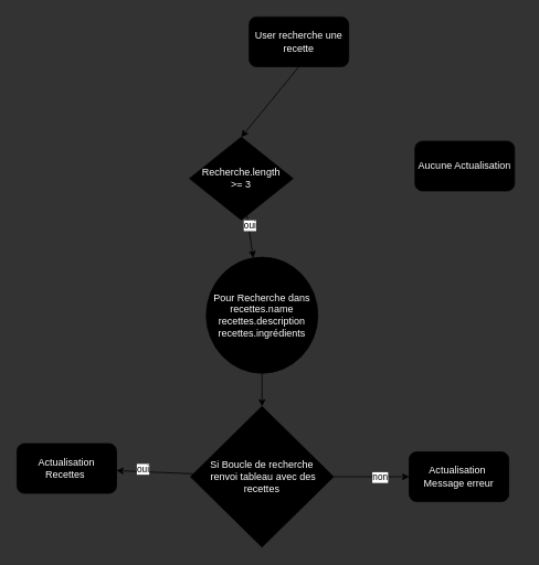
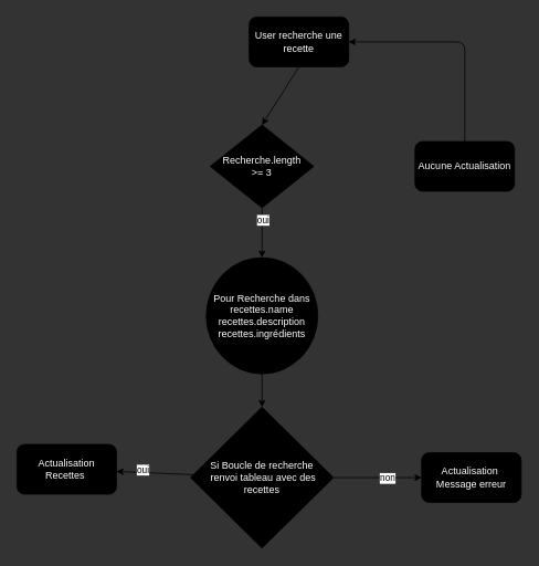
  <mxCell id="0" />
  <mxCell id="1" parent="0" />
  <mxCell id="2" style="edgeStyle=none;html=1;exitX=0.5;exitY=1;exitDx=0;exitDy=0;entryX=0.5;entryY=0;entryDx=0;entryDy=0;" edge="1" parent="1" source="3" target="6"><mxGeometry relative="1" as="geometry" /></mxCell>
  <mxCell id="3" value="&lt;font color=&quot;#ffffff&quot;&gt;User recherche une recette&lt;/font&gt;" style="rounded=1;whiteSpace=wrap;html=1;fillColor=#000000;" vertex="1" parent="1"><mxGeometry x="300" y="20" width="120" height="60" as="geometry" /></mxCell>
  <mxCell id="4" value="" style="edgeStyle=none;html=1;" edge="1" parent="1" source="6" target="10"><mxGeometry relative="1" as="geometry" /></mxCell>
  <mxCell id="5" value="oui" style="edgeLabel;html=1;align=center;verticalAlign=middle;resizable=0;points=[];fontColor=#000000;" vertex="1" connectable="0" parent="4"><mxGeometry x="-0.533" y="1" relative="1" as="geometry"><mxPoint as="offset" /></mxGeometry></mxCell>
- <mxCell id="6" value="Recherche.length&lt;br&gt;&amp;gt;= 3" style="rhombus;whiteSpace=wrap;html=1;fillColor=#000000;fontColor=#FFFFFF;" vertex="1" parent="1"><mxGeometry x="228" y="165" width="125" height="100" as="geometry" /></mxCell>
+ <mxCell id="6" value="Recherche.length&lt;br&gt;&amp;gt;= 3" style="rhombus;whiteSpace=wrap;html=1;fillColor=#000000;fontColor=#FFFFFF;" vertex="1" parent="1"><mxGeometry x="253" y="150" width="125" height="100" as="geometry" /></mxCell>
+ <mxCell id="7" style="edgeStyle=none;html=1;exitX=0.5;exitY=0;exitDx=0;exitDy=0;entryX=1;entryY=0.5;entryDx=0;entryDy=0;" edge="1" parent="1" source="8" target="3"><mxGeometry relative="1" as="geometry"><Array as="points"><mxPoint x="560" y="50" /></Array></mxGeometry></mxCell>
  <mxCell id="8" value="&lt;font color=&quot;#ffffff&quot;&gt;Aucune Actualisation&lt;/font&gt;" style="rounded=1;whiteSpace=wrap;html=1;fillColor=#000000;" vertex="1" parent="1"><mxGeometry x="500" y="170" width="120" height="60" as="geometry" /></mxCell>
  <mxCell id="9" value="" style="edgeStyle=none;html=1;entryX=0.5;entryY=0;entryDx=0;entryDy=0;" edge="1" parent="1" source="10" target="15"><mxGeometry relative="1" as="geometry"><mxPoint x="315.133" y="490.133" as="targetPoint" /></mxGeometry></mxCell>
  <mxCell id="10" value="Pour Recherche dans recettes.name&lt;br&gt;recettes.description&lt;br&gt;recettes.ingrédients" style="ellipse;whiteSpace=wrap;html=1;fillColor=#000000;fontColor=#FFFFFF;" vertex="1" parent="1"><mxGeometry x="248.25" y="310" width="134.5" height="140" as="geometry" /></mxCell>
  <mxCell id="11" value="" style="edgeStyle=none;html=1;" edge="1" parent="1" source="15" target="16"><mxGeometry relative="1" as="geometry" /></mxCell>
  <mxCell id="12" value="non" style="edgeLabel;html=1;align=center;verticalAlign=middle;resizable=0;points=[];fontColor=#000000;" vertex="1" connectable="0" parent="11"><mxGeometry x="0.228" relative="1" as="geometry"><mxPoint as="offset" /></mxGeometry></mxCell>
  <mxCell id="13" value="" style="edgeStyle=none;html=1;" edge="1" parent="1" source="15" target="17"><mxGeometry relative="1" as="geometry" /></mxCell>
  <mxCell id="14" value="oui" style="edgeLabel;html=1;align=center;verticalAlign=middle;resizable=0;points=[];fontColor=#000000;" vertex="1" connectable="0" parent="13"><mxGeometry x="0.303" y="-3" relative="1" as="geometry"><mxPoint as="offset" /></mxGeometry></mxCell>
  <mxCell id="15" value="Si Boucle de recherche&lt;br&gt;&amp;nbsp;renvoi tableau avec des recettes" style="rhombus;whiteSpace=wrap;html=1;fillColor=#000000;fontColor=#FFFFFF;" vertex="1" parent="1"><mxGeometry x="229.25" y="490" width="172.5" height="170" as="geometry" /></mxCell>
- <mxCell id="16" value="Actualisation&amp;nbsp;&lt;br&gt;Message erreur" style="rounded=1;whiteSpace=wrap;html=1;fillColor=#000000;fontColor=#FFFFFF;" vertex="1" parent="1"><mxGeometry x="493" y="545" width="120" height="60" as="geometry" /></mxCell>
+ <mxCell id="16" value="Actualisation&amp;nbsp;&lt;br&gt;Message erreur" style="rounded=1;whiteSpace=wrap;html=1;fillColor=#000000;fontColor=#FFFFFF;" vertex="1" parent="1"><mxGeometry x="508" y="545" width="120" height="60" as="geometry" /></mxCell>
  <mxCell id="17" value="Actualisation&lt;br&gt;Recettes&amp;nbsp;" style="rounded=1;whiteSpace=wrap;html=1;fillColor=#000000;fontColor=#FFFFFF;" vertex="1" parent="1"><mxGeometry x="20" y="535" width="120" height="60" as="geometry" /></mxCell>
